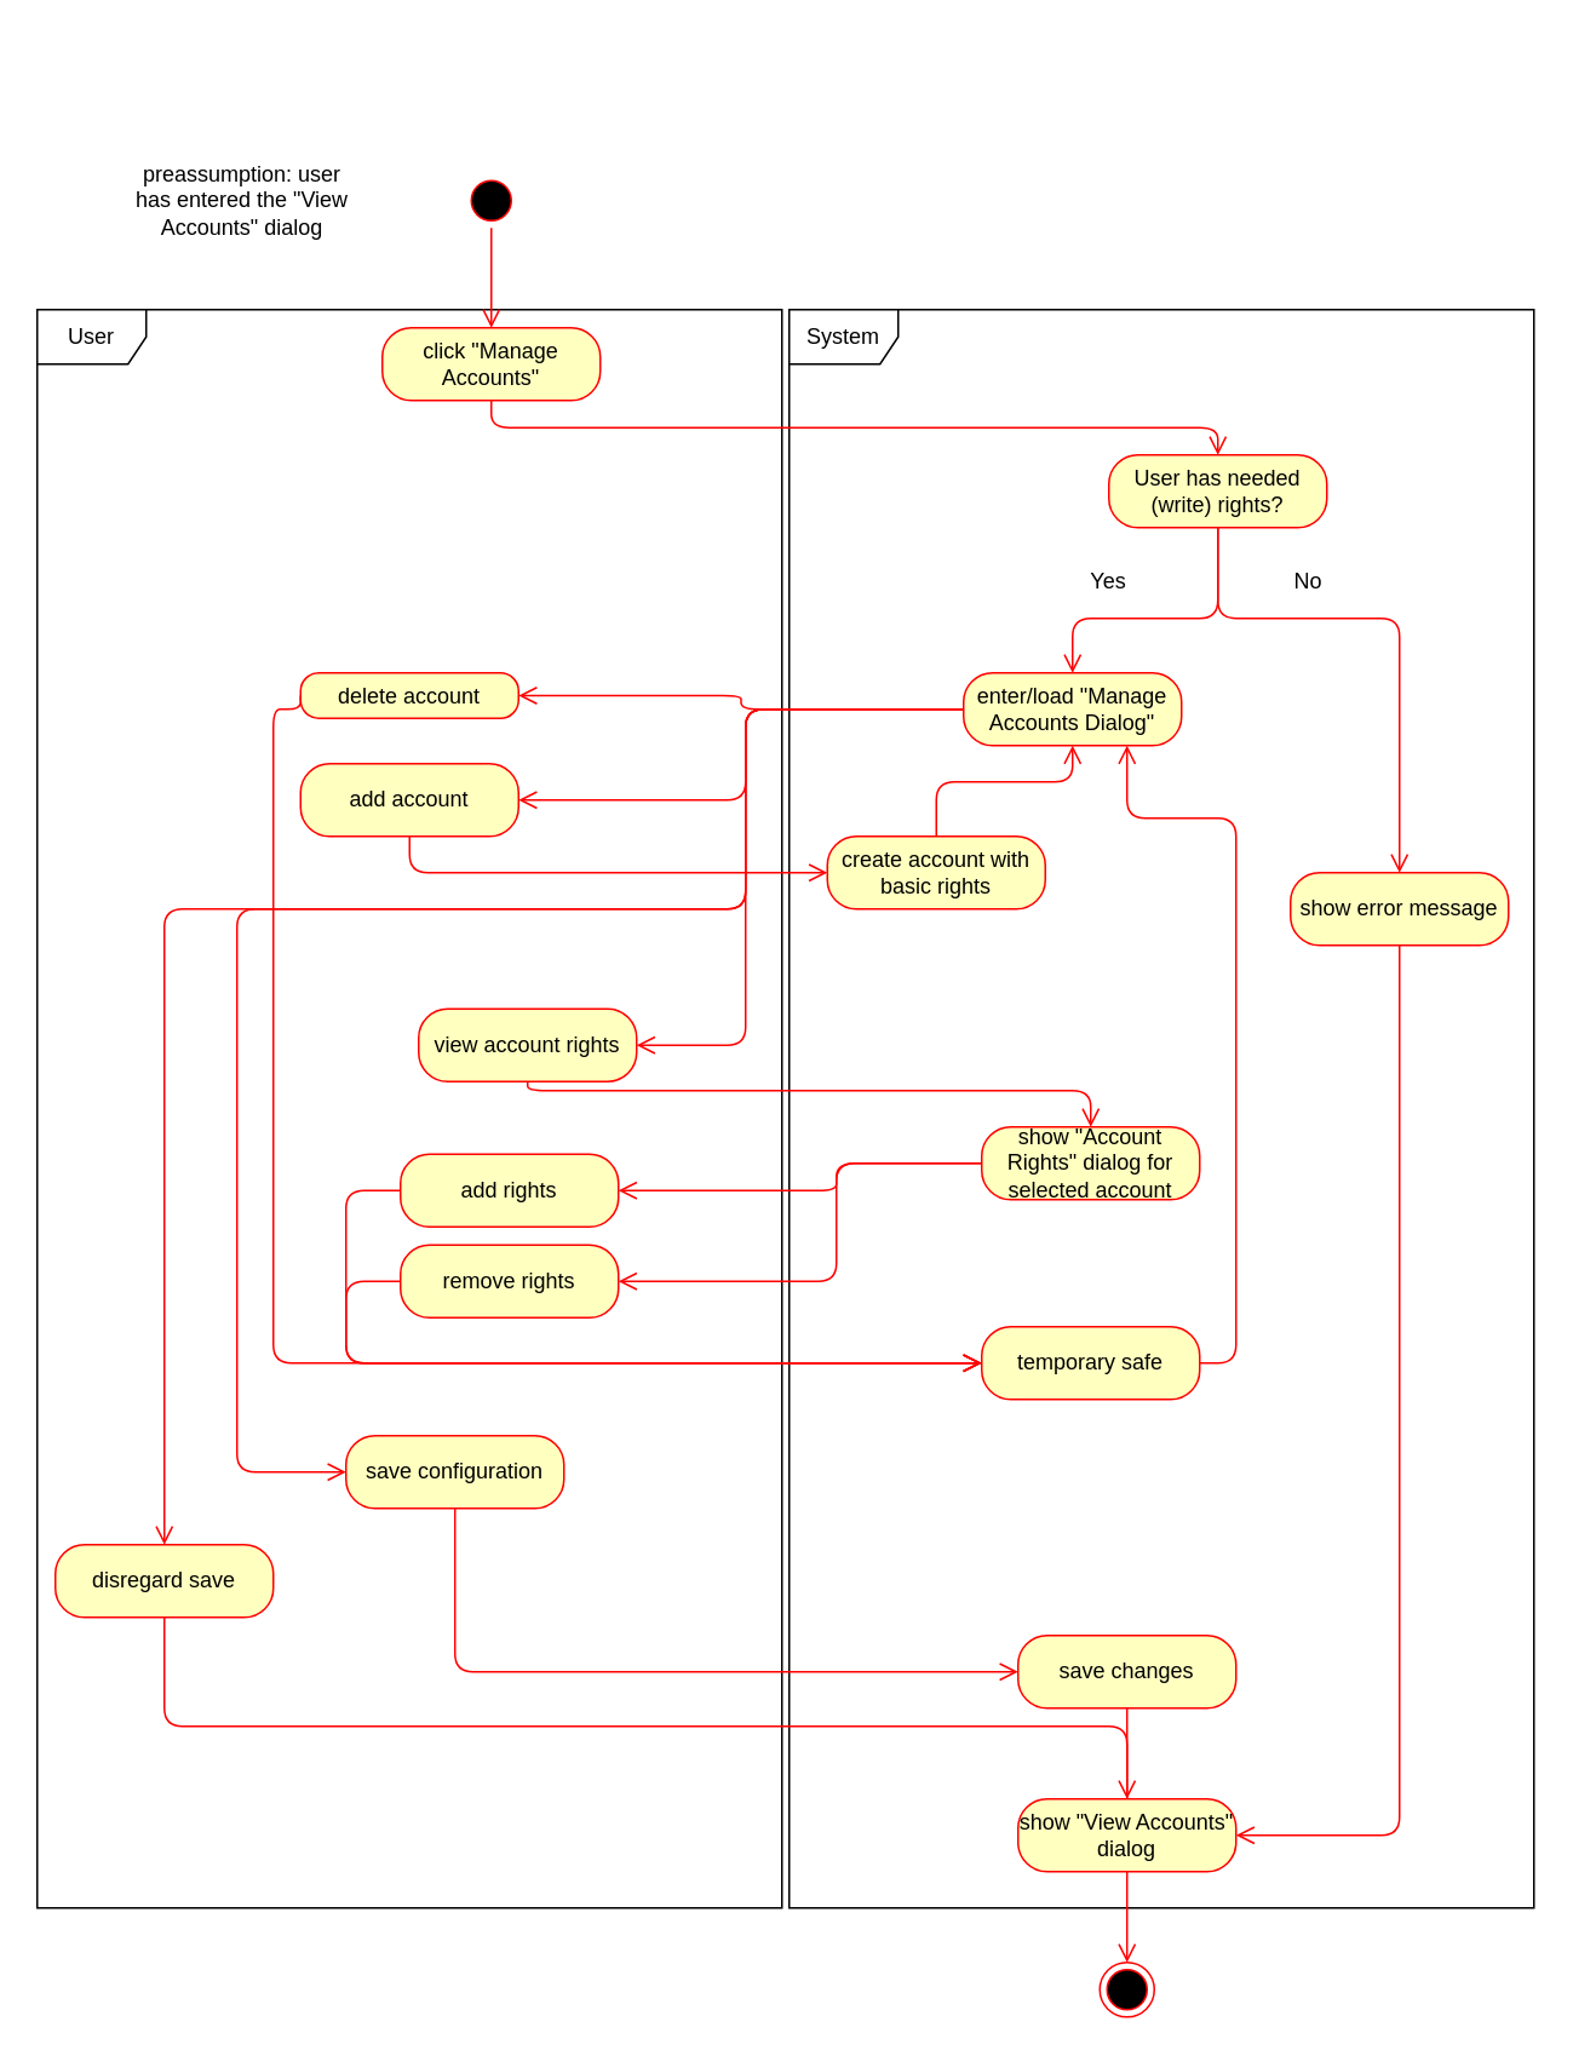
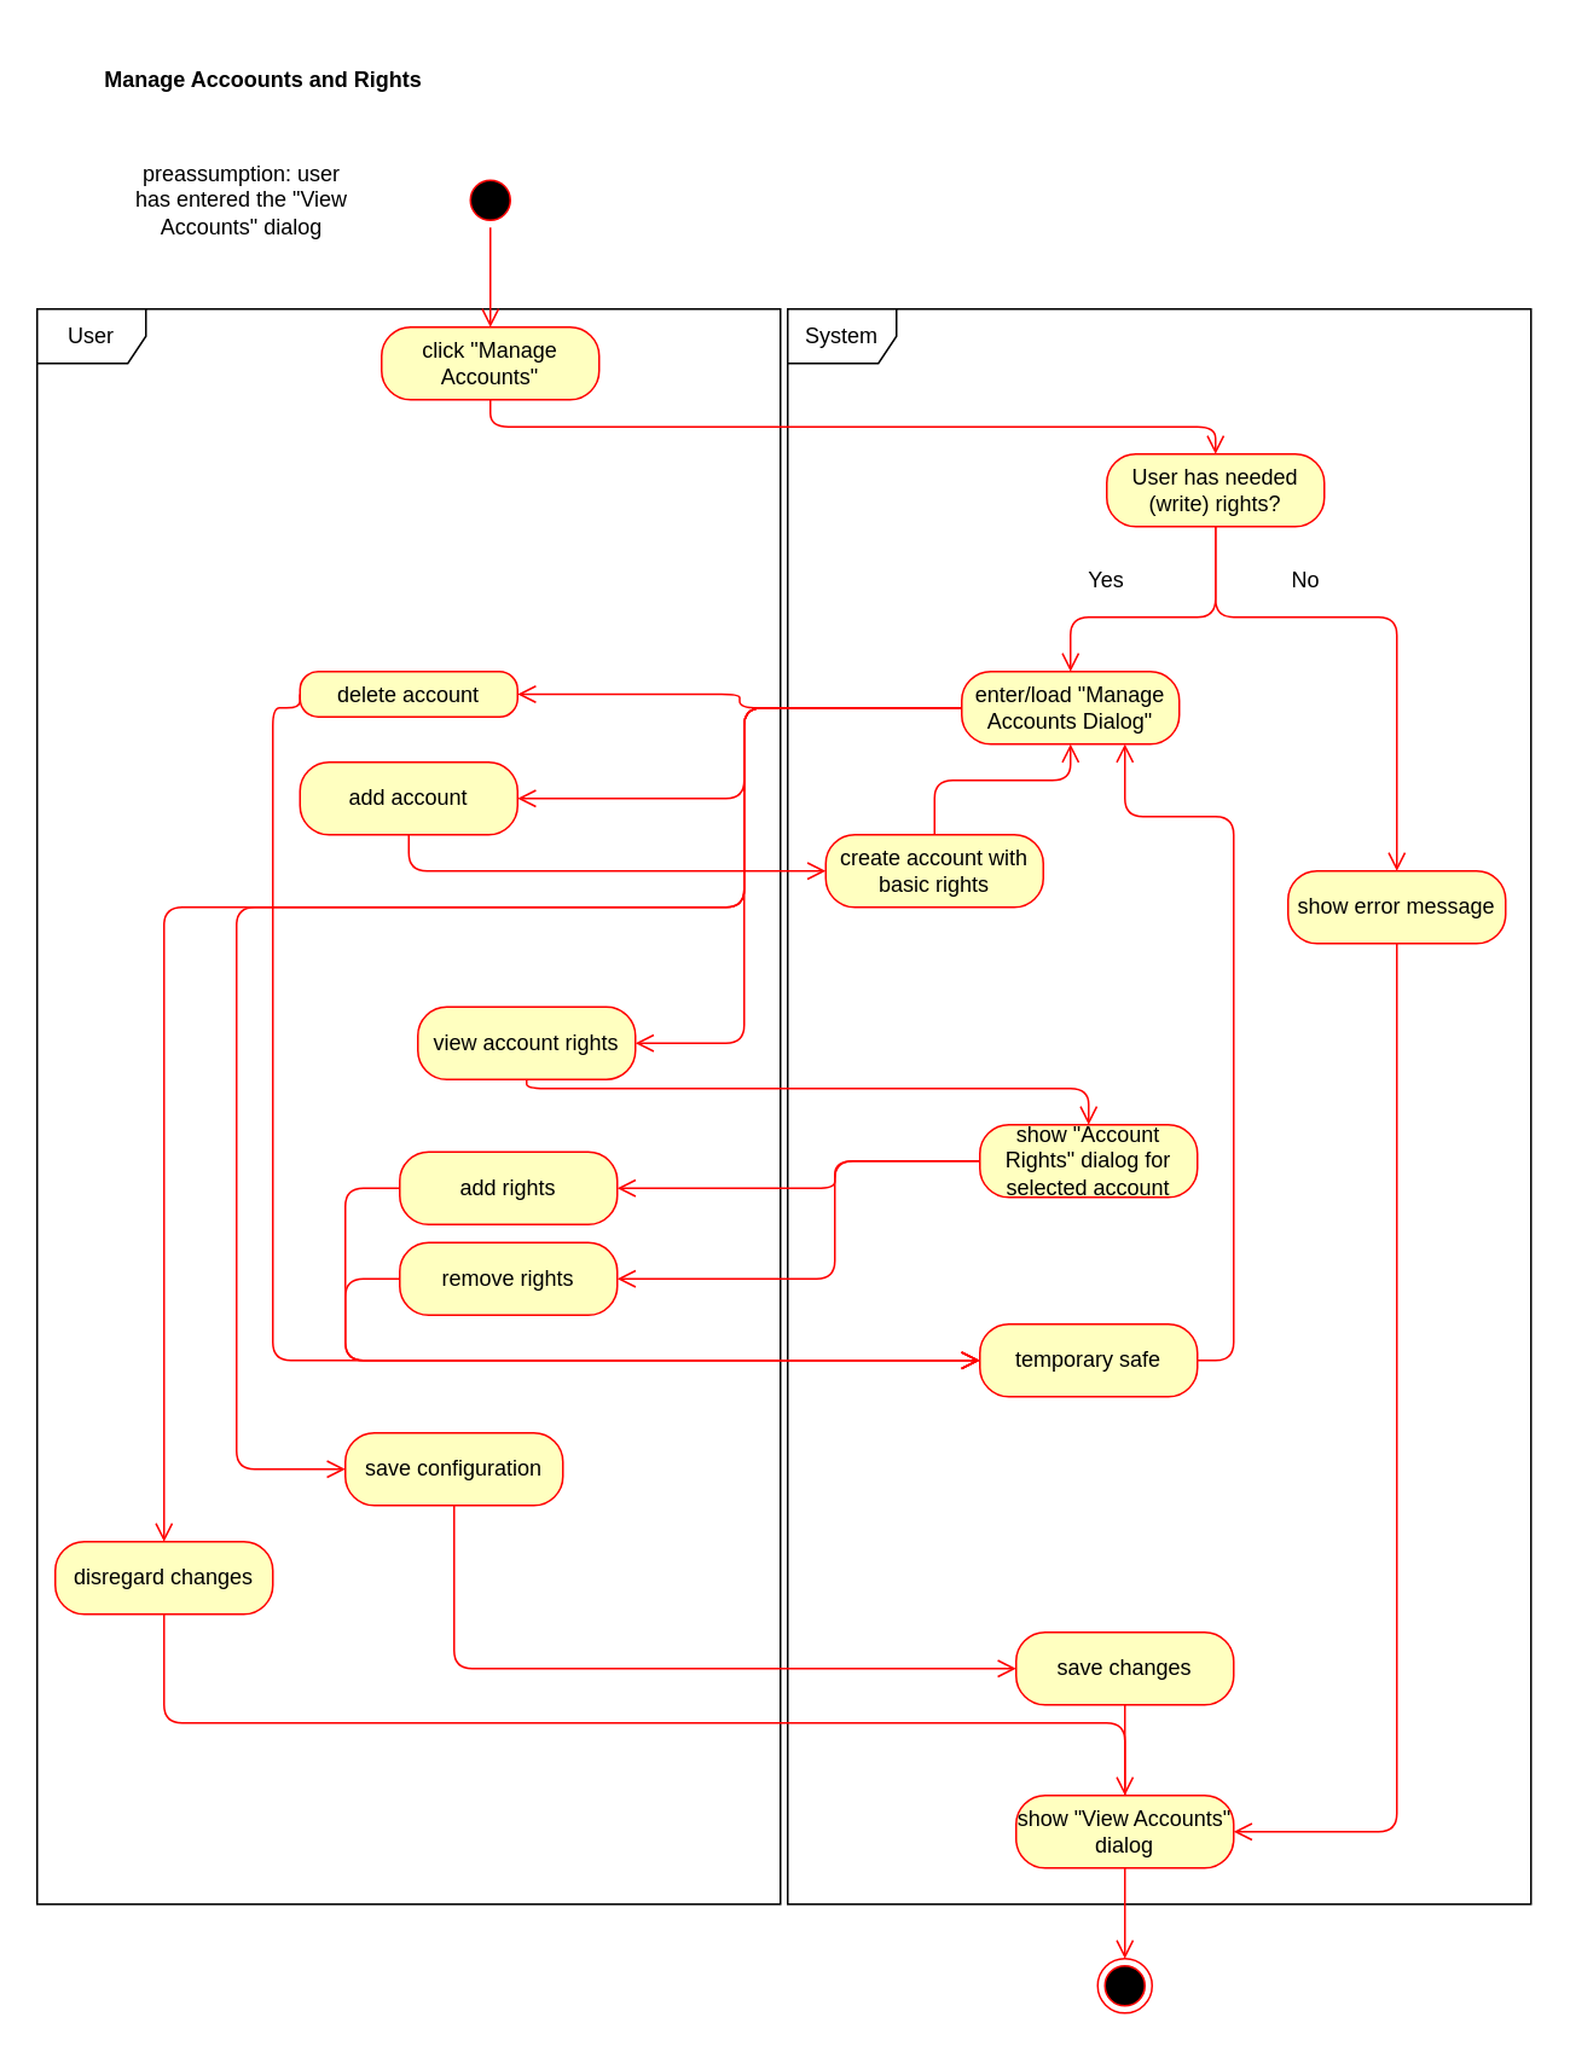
  <mxCell id="0" />
  <mxCell id="1" parent="0" />
  <mxCell id="2" value="User" style="shape=umlFrame;whiteSpace=wrap;html=1;" parent="1" vertex="1"><mxGeometry y="170" width="410" height="880" as="geometry" x="20" /></mxCell>
  <mxCell id="3" value="System" style="shape=umlFrame;whiteSpace=wrap;html=1;" parent="1" vertex="1"><mxGeometry x="434" y="170" width="410" height="880" as="geometry" /></mxCell>
  <mxCell id="4" value="Yes" style="text;html=1;strokeColor=none;fillColor=none;align=center;verticalAlign=middle;whiteSpace=wrap;rounded=0;" parent="1" vertex="1"><mxGeometry x="590" y="310" width="40" height="20" as="geometry" /></mxCell>
  <mxCell id="5" value="No" style="text;html=1;strokeColor=none;fillColor=none;align=center;verticalAlign=middle;whiteSpace=wrap;rounded=0;" parent="1" vertex="1"><mxGeometry x="700" y="310" width="40" height="20" as="geometry" /></mxCell>
  <mxCell id="6" value="preassumption: user has entered the &quot;View Accounts&quot; dialog" style="text;html=1;strokeColor=none;fillColor=none;align=center;verticalAlign=middle;whiteSpace=wrap;rounded=0;" parent="1" vertex="1"><mxGeometry x="68" y="100" width="130" height="20" as="geometry" /></mxCell>
  <mxCell id="7" value="User has needed (write) rights?" style="rounded=1;whiteSpace=wrap;html=1;arcSize=40;fontColor=#000000;fillColor=#ffffc0;strokeColor=#ff0000;" parent="1" vertex="1"><mxGeometry x="610" y="250" width="120" height="40" as="geometry" /></mxCell>
  <mxCell id="8" value="" style="ellipse;html=1;shape=startState;fillColor=#000000;strokeColor=#ff0000;" parent="1" vertex="1"><mxGeometry x="255" y="95" width="30" height="30" as="geometry" /></mxCell>
  <mxCell id="9" value="" style="edgeStyle=orthogonalEdgeStyle;html=1;verticalAlign=bottom;endArrow=open;endSize=8;strokeColor=#ff0000;entryX=0.5;entryY=0;entryDx=0;entryDy=0;" parent="1" source="8" target="12" edge="1"><mxGeometry relative="1" as="geometry"><mxPoint x="440" y="110" as="targetPoint" /></mxGeometry></mxCell>
+ <mxCell id="10" value="Manage Accoounts and Rights" style="text;align=center;fontStyle=1;verticalAlign=middle;spacingLeft=3;spacingRight=3;strokeColor=none;rotatable=0;points=[[0,0.5],[1,0.5]];portConstraint=eastwest;" parent="1" vertex="1"><mxGeometry width="250" height="46" as="geometry" x="20" y="20" /></mxCell>
  <mxCell id="11" value="" style="ellipse;html=1;shape=endState;fillColor=#000000;strokeColor=#ff0000;" parent="1" vertex="1"><mxGeometry x="605" y="1080" width="30" height="30" as="geometry" /></mxCell>
  <mxCell id="12" value="click &quot;Manage Accounts&quot;" style="rounded=1;whiteSpace=wrap;html=1;arcSize=40;fontColor=#000000;fillColor=#ffffc0;strokeColor=#ff0000;" parent="1" vertex="1"><mxGeometry x="210" y="180" width="120" height="40" as="geometry" /></mxCell>
  <mxCell id="13" value="" style="edgeStyle=orthogonalEdgeStyle;html=1;verticalAlign=bottom;endArrow=open;endSize=8;strokeColor=#ff0000;entryX=0.5;entryY=0;entryDx=0;entryDy=0;exitX=0.5;exitY=1;exitDx=0;exitDy=0;" parent="1" source="12" target="7" edge="1"><mxGeometry relative="1" as="geometry"><mxPoint x="280" y="190" as="targetPoint" /><mxPoint x="280" y="135" as="sourcePoint" /></mxGeometry></mxCell>
  <mxCell id="14" value="show error message" style="rounded=1;whiteSpace=wrap;html=1;arcSize=40;fontColor=#000000;fillColor=#ffffc0;strokeColor=#ff0000;" parent="1" vertex="1"><mxGeometry x="710" y="480" width="120" height="40" as="geometry" /></mxCell>
  <mxCell id="15" value="enter/load &quot;Manage Accounts Dialog&quot;" style="rounded=1;whiteSpace=wrap;html=1;arcSize=40;fontColor=#000000;fillColor=#ffffc0;strokeColor=#ff0000;" parent="1" vertex="1"><mxGeometry x="530" y="370" width="120" height="40" as="geometry" /></mxCell>
  <mxCell id="16" value="delete account" style="rounded=1;whiteSpace=wrap;html=1;arcSize=40;fontColor=#000000;fillColor=#ffffc0;strokeColor=#ff0000;" parent="1" vertex="1"><mxGeometry x="165" y="370" width="120" height="25" as="geometry" /></mxCell>
  <mxCell id="17" value="add account" style="rounded=1;whiteSpace=wrap;html=1;arcSize=40;fontColor=#000000;fillColor=#ffffc0;strokeColor=#ff0000;" parent="1" vertex="1"><mxGeometry x="165" y="420" width="120" height="40" as="geometry" /></mxCell>
  <mxCell id="18" value="add rights" style="rounded=1;whiteSpace=wrap;html=1;arcSize=40;fontColor=#000000;fillColor=#ffffc0;strokeColor=#ff0000;" parent="1" vertex="1"><mxGeometry x="220" y="635" width="120" height="40" as="geometry" /></mxCell>
  <mxCell id="19" value="remove rights" style="rounded=1;whiteSpace=wrap;html=1;arcSize=40;fontColor=#000000;fillColor=#ffffc0;strokeColor=#ff0000;" parent="1" vertex="1"><mxGeometry x="220" y="685" width="120" height="40" as="geometry" /></mxCell>
  <mxCell id="20" value="save configuration" style="rounded=1;whiteSpace=wrap;html=1;arcSize=40;fontColor=#000000;fillColor=#ffffc0;strokeColor=#ff0000;" parent="1" vertex="1"><mxGeometry x="190" y="790" width="120" height="40" as="geometry" /></mxCell>
  <mxCell id="21" value="view account rights" style="rounded=1;whiteSpace=wrap;html=1;arcSize=40;fontColor=#000000;fillColor=#ffffc0;strokeColor=#ff0000;" parent="1" vertex="1"><mxGeometry x="230" y="555" width="120" height="40" as="geometry" /></mxCell>
  <mxCell id="22" value="show &quot;Account Rights&quot; dialog for selected account" style="rounded=1;whiteSpace=wrap;html=1;arcSize=40;fontColor=#000000;fillColor=#ffffc0;strokeColor=#ff0000;" parent="1" vertex="1"><mxGeometry x="540" y="620" width="120" height="40" as="geometry" /></mxCell>
  <mxCell id="23" value="" style="edgeStyle=orthogonalEdgeStyle;html=1;verticalAlign=bottom;endArrow=open;endSize=8;strokeColor=#ff0000;entryX=1;entryY=0.5;entryDx=0;entryDy=0;exitX=0;exitY=0.5;exitDx=0;exitDy=0;" parent="1" source="15" target="16" edge="1"><mxGeometry relative="1" as="geometry"><mxPoint x="680" y="260" as="targetPoint" /><mxPoint x="280" y="230" as="sourcePoint" /></mxGeometry></mxCell>
  <mxCell id="24" value="" style="edgeStyle=orthogonalEdgeStyle;html=1;verticalAlign=bottom;endArrow=open;endSize=8;strokeColor=#ff0000;entryX=1;entryY=0.5;entryDx=0;entryDy=0;exitX=0;exitY=0.5;exitDx=0;exitDy=0;startSize=7;" parent="1" source="15" target="17" edge="1"><mxGeometry relative="1" as="geometry"><mxPoint x="290" y="390" as="targetPoint" /><mxPoint x="540" y="400" as="sourcePoint" /><Array as="points"><mxPoint x="410" y="390" /><mxPoint x="410" y="440" /></Array></mxGeometry></mxCell>
  <mxCell id="25" value="" style="edgeStyle=orthogonalEdgeStyle;html=1;verticalAlign=bottom;endArrow=open;endSize=8;strokeColor=#ff0000;entryX=1;entryY=0.5;entryDx=0;entryDy=0;exitX=0;exitY=0.5;exitDx=0;exitDy=0;" parent="1" source="15" target="21" edge="1"><mxGeometry relative="1" as="geometry"><mxPoint x="300" y="400" as="targetPoint" /><mxPoint x="550" y="410" as="sourcePoint" /><Array as="points"><mxPoint x="410" y="390" /><mxPoint x="410" y="575" /></Array></mxGeometry></mxCell>
  <mxCell id="26" value="" style="edgeStyle=orthogonalEdgeStyle;html=1;verticalAlign=bottom;endArrow=open;endSize=8;strokeColor=#ff0000;entryX=0.5;entryY=0;entryDx=0;entryDy=0;exitX=0.5;exitY=1;exitDx=0;exitDy=0;" parent="1" source="21" target="22" edge="1"><mxGeometry relative="1" as="geometry"><mxPoint x="290" y="570" as="targetPoint" /><mxPoint x="540" y="480" as="sourcePoint" /><Array as="points"><mxPoint x="290" y="600" /><mxPoint x="600" y="600" /></Array></mxGeometry></mxCell>
  <mxCell id="27" value="" style="edgeStyle=orthogonalEdgeStyle;html=1;verticalAlign=bottom;endArrow=open;endSize=8;strokeColor=#ff0000;exitX=0;exitY=0.5;exitDx=0;exitDy=0;entryX=1;entryY=0.5;entryDx=0;entryDy=0;" parent="1" source="22" target="18" edge="1"><mxGeometry relative="1" as="geometry"><mxPoint x="470" y="620" as="targetPoint" /><mxPoint x="540" y="480" as="sourcePoint" /><Array as="points"><mxPoint x="460" y="640" /><mxPoint x="460" y="655" /></Array></mxGeometry></mxCell>
  <mxCell id="28" value="" style="edgeStyle=orthogonalEdgeStyle;html=1;verticalAlign=bottom;endArrow=open;endSize=8;strokeColor=#ff0000;entryX=1;entryY=0.5;entryDx=0;entryDy=0;exitX=0;exitY=0.5;exitDx=0;exitDy=0;" parent="1" source="22" target="19" edge="1"><mxGeometry relative="1" as="geometry"><mxPoint x="360" y="650" as="targetPoint" /><mxPoint x="550" y="650" as="sourcePoint" /><Array as="points"><mxPoint x="460" y="640" /><mxPoint x="460" y="705" /></Array></mxGeometry></mxCell>
  <mxCell id="29" value="" style="edgeStyle=orthogonalEdgeStyle;html=1;verticalAlign=bottom;endArrow=open;endSize=8;strokeColor=#ff0000;exitX=0.5;exitY=1;exitDx=0;exitDy=0;entryX=0;entryY=0.5;entryDx=0;entryDy=0;" parent="1" source="17" target="30" edge="1"><mxGeometry relative="1" as="geometry"><mxPoint x="590" y="480" as="targetPoint" /><mxPoint x="540" y="400" as="sourcePoint" /><Array as="points"><mxPoint x="225" y="480" /></Array></mxGeometry></mxCell>
  <mxCell id="30" value="create account with basic rights" style="rounded=1;whiteSpace=wrap;html=1;arcSize=40;fontColor=#000000;fillColor=#ffffc0;strokeColor=#ff0000;" parent="1" vertex="1"><mxGeometry x="455" y="460" width="120" height="40" as="geometry" /></mxCell>
  <mxCell id="31" value="" style="edgeStyle=orthogonalEdgeStyle;html=1;verticalAlign=bottom;endArrow=open;endSize=8;strokeColor=#ff0000;entryX=0.5;entryY=1;entryDx=0;entryDy=0;exitX=0.5;exitY=0;exitDx=0;exitDy=0;" parent="1" source="30" target="15" edge="1"><mxGeometry relative="1" as="geometry"><mxPoint x="290" y="570" as="targetPoint" /><mxPoint x="540" y="400" as="sourcePoint" /><Array as="points"><mxPoint x="515" y="430" /><mxPoint x="590" y="430" /></Array></mxGeometry></mxCell>
  <mxCell id="32" value="" style="edgeStyle=orthogonalEdgeStyle;html=1;verticalAlign=bottom;endArrow=open;endSize=8;strokeColor=#ff0000;exitX=0;exitY=0.5;exitDx=0;exitDy=0;entryX=0;entryY=0.5;entryDx=0;entryDy=0;" parent="1" source="18" target="33" edge="1"><mxGeometry relative="1" as="geometry"><mxPoint x="690" y="750" as="targetPoint" /><mxPoint x="550" y="650" as="sourcePoint" /><Array as="points"><mxPoint x="190" y="655" /><mxPoint x="190" y="750" /></Array></mxGeometry></mxCell>
  <mxCell id="33" value="temporary safe" style="rounded=1;whiteSpace=wrap;html=1;arcSize=40;fontColor=#000000;fillColor=#ffffc0;strokeColor=#ff0000;" parent="1" vertex="1"><mxGeometry x="540" y="730" width="120" height="40" as="geometry" /></mxCell>
  <mxCell id="34" value="" style="edgeStyle=orthogonalEdgeStyle;html=1;verticalAlign=bottom;endArrow=open;endSize=8;strokeColor=#ff0000;exitX=1;exitY=0.5;exitDx=0;exitDy=0;entryX=0.75;entryY=1;entryDx=0;entryDy=0;" parent="1" source="33" target="15" edge="1"><mxGeometry relative="1" as="geometry"><mxPoint x="670" y="760" as="targetPoint" /><mxPoint x="240" y="650" as="sourcePoint" /><Array as="points"><mxPoint x="680" y="750" /><mxPoint x="680" y="450" /><mxPoint x="620" y="450" /></Array></mxGeometry></mxCell>
  <mxCell id="35" value="save changes" style="rounded=1;whiteSpace=wrap;html=1;arcSize=40;fontColor=#000000;fillColor=#ffffc0;strokeColor=#ff0000;" parent="1" vertex="1"><mxGeometry x="560" y="900" width="120" height="40" as="geometry" /></mxCell>
  <mxCell id="36" value="" style="edgeStyle=orthogonalEdgeStyle;html=1;verticalAlign=bottom;endArrow=open;endSize=8;strokeColor=#ff0000;exitX=0;exitY=0.5;exitDx=0;exitDy=0;entryX=0;entryY=0.5;entryDx=0;entryDy=0;" parent="1" source="19" target="33" edge="1"><mxGeometry relative="1" as="geometry"><mxPoint x="540" y="740" as="targetPoint" /><mxPoint x="240" y="650" as="sourcePoint" /><Array as="points"><mxPoint x="190" y="705" /><mxPoint x="190" y="750" /></Array></mxGeometry></mxCell>
  <mxCell id="37" value="" style="edgeStyle=orthogonalEdgeStyle;html=1;verticalAlign=bottom;endArrow=open;endSize=8;strokeColor=#ff0000;exitX=0;exitY=0.5;exitDx=0;exitDy=0;entryX=0;entryY=0.5;entryDx=0;entryDy=0;" parent="1" source="15" target="20" edge="1"><mxGeometry relative="1" as="geometry"><mxPoint x="121" y="800" as="targetPoint" /><mxPoint x="540" y="400" as="sourcePoint" /><Array as="points"><mxPoint x="410" y="390" /><mxPoint x="410" y="500" /><mxPoint x="130" y="500" /><mxPoint x="130" y="810" /></Array></mxGeometry></mxCell>
  <mxCell id="38" value="" style="edgeStyle=orthogonalEdgeStyle;html=1;verticalAlign=bottom;endArrow=open;endSize=8;strokeColor=#ff0000;exitX=0.5;exitY=1;exitDx=0;exitDy=0;entryX=0;entryY=0.5;entryDx=0;entryDy=0;" parent="1" source="20" target="35" edge="1"><mxGeometry relative="1" as="geometry"><mxPoint x="670" y="760" as="targetPoint" /><mxPoint x="230" y="715" as="sourcePoint" /><Array as="points"><mxPoint x="250" y="920" /></Array></mxGeometry></mxCell>
  <mxCell id="39" value="" style="edgeStyle=orthogonalEdgeStyle;html=1;verticalAlign=bottom;endArrow=open;endSize=8;strokeColor=#ff0000;exitX=0.5;exitY=1;exitDx=0;exitDy=0;entryX=0.5;entryY=0;entryDx=0;entryDy=0;" parent="1" source="35" target="41" edge="1"><mxGeometry relative="1" as="geometry"><mxPoint x="570" y="930" as="targetPoint" /><mxPoint x="130" y="850" as="sourcePoint" /><Array as="points"><mxPoint x="620" y="1010" /></Array></mxGeometry></mxCell>
  <mxCell id="40" value="" style="edgeStyle=orthogonalEdgeStyle;html=1;verticalAlign=bottom;endArrow=open;endSize=8;strokeColor=#ff0000;exitX=0;exitY=0.5;exitDx=0;exitDy=0;entryX=0;entryY=0.5;entryDx=0;entryDy=0;" parent="1" source="16" target="33" edge="1"><mxGeometry relative="1" as="geometry"><mxPoint x="465" y="490" as="targetPoint" /><mxPoint x="235" y="460" as="sourcePoint" /><Array as="points"><mxPoint x="150" y="390" /><mxPoint x="150" y="750" /></Array></mxGeometry></mxCell>
  <mxCell id="41" value="show &quot;View Accounts&quot; dialog" style="rounded=1;whiteSpace=wrap;html=1;arcSize=40;fontColor=#000000;fillColor=#ffffc0;strokeColor=#ff0000;" parent="1" vertex="1"><mxGeometry x="560" y="990" width="120" height="40" as="geometry" /></mxCell>
- <mxCell id="42" value="disregard save" style="rounded=1;whiteSpace=wrap;html=1;arcSize=40;fontColor=#000000;fillColor=#ffffc0;strokeColor=#ff0000;" parent="1" vertex="1"><mxGeometry x="30" y="850" width="120" height="40" as="geometry" /></mxCell>
+ <mxCell id="42" value="disregard changes" style="rounded=1;whiteSpace=wrap;html=1;arcSize=40;fontColor=#000000;fillColor=#ffffc0;strokeColor=#ff0000;" parent="1" vertex="1"><mxGeometry x="30" y="850" width="120" height="40" as="geometry" /></mxCell>
  <mxCell id="43" value="" style="edgeStyle=orthogonalEdgeStyle;html=1;verticalAlign=bottom;endArrow=open;endSize=8;strokeColor=#ff0000;exitX=0;exitY=0.5;exitDx=0;exitDy=0;entryX=0.5;entryY=0;entryDx=0;entryDy=0;" parent="1" source="15" target="42" edge="1"><mxGeometry relative="1" as="geometry"><mxPoint x="130" y="810" as="targetPoint" /><mxPoint x="540" y="400" as="sourcePoint" /><Array as="points"><mxPoint x="410" y="390" /><mxPoint x="410" y="500" /><mxPoint x="90" y="500" /></Array></mxGeometry></mxCell>
  <mxCell id="44" value="" style="edgeStyle=orthogonalEdgeStyle;html=1;verticalAlign=bottom;endArrow=open;endSize=8;strokeColor=#ff0000;exitX=0.5;exitY=1;exitDx=0;exitDy=0;entryX=0.5;entryY=0;entryDx=0;entryDy=0;" parent="1" source="42" target="41" edge="1"><mxGeometry relative="1" as="geometry"><mxPoint x="620" y="1030" as="targetPoint" /><mxPoint x="170" y="850" as="sourcePoint" /><Array as="points"><mxPoint x="90" y="950" /><mxPoint x="620" y="950" /></Array></mxGeometry></mxCell>
  <mxCell id="45" value="" style="edgeStyle=orthogonalEdgeStyle;html=1;verticalAlign=bottom;endArrow=open;endSize=8;strokeColor=#ff0000;exitX=0.5;exitY=1;exitDx=0;exitDy=0;entryX=0.5;entryY=0;entryDx=0;entryDy=0;" parent="1" source="41" target="11" edge="1"><mxGeometry relative="1" as="geometry"><mxPoint x="630" y="1000" as="targetPoint" /><mxPoint x="630" y="950" as="sourcePoint" /><Array as="points"><mxPoint x="620" y="1050" /><mxPoint x="620" y="1050" /></Array></mxGeometry></mxCell>
  <mxCell id="46" value="" style="edgeStyle=orthogonalEdgeStyle;html=1;verticalAlign=bottom;endArrow=open;endSize=8;strokeColor=#ff0000;exitX=0.5;exitY=1;exitDx=0;exitDy=0;entryX=1;entryY=0.5;entryDx=0;entryDy=0;" parent="1" source="14" target="41" edge="1"><mxGeometry relative="1" as="geometry"><mxPoint x="630" y="1000" as="targetPoint" /><mxPoint x="630" y="950" as="sourcePoint" /><Array as="points"><mxPoint x="770" y="1010" /></Array></mxGeometry></mxCell>
  <mxCell id="47" value="" style="edgeStyle=orthogonalEdgeStyle;html=1;verticalAlign=bottom;endArrow=open;endSize=8;strokeColor=#ff0000;entryX=0.5;entryY=0;entryDx=0;entryDy=0;exitX=0.5;exitY=1;exitDx=0;exitDy=0;" parent="1" source="7" target="14" edge="1"><mxGeometry relative="1" as="geometry"><mxPoint x="680" y="260" as="targetPoint" /><mxPoint x="280" y="230" as="sourcePoint" /><Array as="points"><mxPoint x="670" y="340" /><mxPoint x="770" y="340" /></Array></mxGeometry></mxCell>
  <mxCell id="48" value="" style="edgeStyle=orthogonalEdgeStyle;html=1;verticalAlign=bottom;endArrow=open;endSize=8;strokeColor=#ff0000;entryX=0.5;entryY=0;entryDx=0;entryDy=0;exitX=0.5;exitY=1;exitDx=0;exitDy=0;" parent="1" source="7" target="15" edge="1"><mxGeometry relative="1" as="geometry"><mxPoint x="780" y="490" as="targetPoint" /><mxPoint x="680" y="300" as="sourcePoint" /><Array as="points"><mxPoint x="670" y="340" /><mxPoint x="590" y="340" /></Array></mxGeometry></mxCell>
